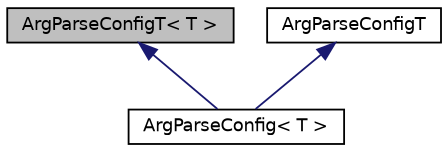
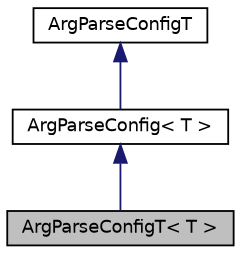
  digraph {
    node [color=black fillcolor=white fontname=Helvetica fontsize=10 shape=record style=filled]
    edge [color=midnightblue dir=back fontname=Helvetica fontsize=10 labelfontname=Helvetica labelfontsize=10 style=solid]
    n1 [fillcolor=grey75 fontcolor=black height=0.2 label="ArgParseConfigT\< T \>" width=0.4]
    n2 [height=0.2 label="ArgParseConfig\< T \>" width=0.4]
    n3 [height=0.2 label=ArgParseConfigT width=0.4]
-   n1 -> n2
+   n2 -> n1
    n3 -> n2
  }
